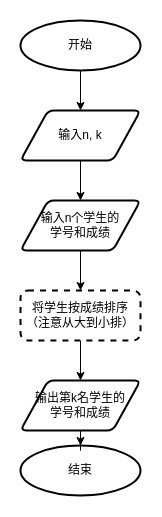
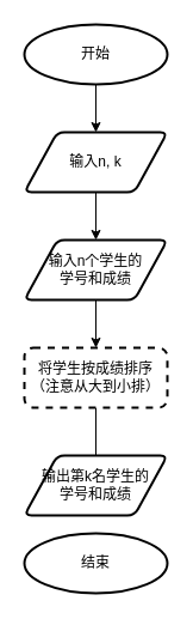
  <mxCell id="0" />
  <mxCell id="1" parent="0" />
  <mxCell id="2" value="" style="edgeStyle=orthogonalEdgeStyle;rounded=0;orthogonalLoop=1;jettySize=auto;html=1;" edge="1" parent="1" source="3" target="6"><mxGeometry relative="1" as="geometry" /></mxCell>
  <mxCell id="3" value="开始" style="strokeWidth=2;html=1;shape=mxgraph.flowchart.start_1;whiteSpace=wrap;" vertex="1" parent="1"><mxGeometry x="20" y="20" width="120" height="50" as="geometry" /></mxCell>
  <mxCell id="4" value="结束" style="strokeWidth=2;html=1;shape=mxgraph.flowchart.start_1;whiteSpace=wrap;" vertex="1" parent="1"><mxGeometry x="20" y="445" width="120" height="50" as="geometry" /></mxCell>
  <mxCell id="5" value="" style="edgeStyle=orthogonalEdgeStyle;rounded=0;orthogonalLoop=1;jettySize=auto;html=1;" edge="1" parent="1" source="6" target="8"><mxGeometry relative="1" as="geometry" /></mxCell>
  <mxCell id="6" value="输入n, k&lt;span style=&quot;color: rgba(0 , 0 , 0 , 0) ; font-family: monospace ; font-size: 0px&quot;&gt;%3CmxGraphModel%3E%3Croot%3E%3CmxCell%20id%3D%220%22%2F%3E%3CmxCell%20id%3D%221%22%20parent%3D%220%22%2F%3E%3CmxCell%20id%3D%222%22%20value%3D%22%E5%BC%80%E5%A7%8B%22%20style%3D%22strokeWidth%3D2%3Bhtml%3D1%3Bshape%3Dmxgraph.flowchart.start_1%3BwhiteSpace%3Dwrap%3B%22%20vertex%3D%221%22%20parent%3D%221%22%3E%3CmxGeometry%20x%3D%22200%22%20y%3D%2240%22%20width%3D%22120%22%20height%3D%2250%22%20as%3D%22geometry%22%2F%3E%3C%2FmxCell%3E%3C%2Froot%3E%3C%2FmxGraphModel%3E&lt;/span&gt;" style="shape=parallelogram;html=1;strokeWidth=2;perimeter=parallelogramPerimeter;whiteSpace=wrap;rounded=1;arcSize=12;size=0.23;" vertex="1" parent="1"><mxGeometry x="20" y="110" width="120" height="50" as="geometry" /></mxCell>
  <mxCell id="7" value="" style="edgeStyle=orthogonalEdgeStyle;rounded=0;orthogonalLoop=1;jettySize=auto;html=1;" edge="1" parent="1" source="8" target="10"><mxGeometry relative="1" as="geometry" /></mxCell>
  <mxCell id="8" value="输入n个学生的&lt;br&gt;学号和成绩&lt;span style=&quot;color: rgba(0 , 0 , 0 , 0) ; font-family: monospace ; font-size: 0px&quot;&gt;%3CmxGraphModel%3E%3Croot%3E%3CmxCell%20id%3D%220%22%2F%3E%3CmxCell%20id%3D%221%22%20parent%3D%220%22%2F%3E%3CmxCell%20id%3D%222%22%20value%3D%22%E5%BC%80%E5%A7%8B%22%20style%3D%22strokeWidth%3D2%3Bhtml%3D1%3Bshape%3Dmxgraph.flowchart.start_1%3BwhiteSpace%3Dwrap%3B%22%20vertex%3D%221%22%20parent%3D%221%22%3E%3CmxGeometry%20x%3D%22200%22%20y%3D%2240%22%20width%3D%22120%22%20height%3D%2250%22%20as%3D%22geometry%22%2F%3E%3C%2FmxCell%3E%3C%2Froot%3E%3C%2FmxGraphModel%3E&lt;/span&gt;" style="shape=parallelogram;html=1;strokeWidth=2;perimeter=parallelogramPerimeter;whiteSpace=wrap;rounded=1;arcSize=12;size=0.23;" vertex="1" parent="1"><mxGeometry x="20" y="200" width="120" height="50" as="geometry" /></mxCell>
- <mxCell id="9" value="" style="edgeStyle=orthogonalEdgeStyle;rounded=0;orthogonalLoop=1;jettySize=auto;html=1;" edge="1" parent="1" source="10" target="12"><mxGeometry relative="1" as="geometry" /></mxCell>
+ <mxCell id="9" value="" style="edgeStyle=orthogonalEdgeStyle;rounded=0;orthogonalLoop=1;jettySize=auto;html=1;endArrow=none;" edge="1" parent="1" source="10" target="12"><mxGeometry relative="1" as="geometry" /></mxCell>
  <mxCell id="10" value="将学生按成绩排序&lt;br&gt;（注意从大到小排）" style="rounded=1;whiteSpace=wrap;html=1;strokeWidth=2;dashed=1;" vertex="1" parent="1"><mxGeometry x="20" y="290" width="120" height="50" as="geometry" /></mxCell>
- <mxCell id="11" value="" style="edgeStyle=orthogonalEdgeStyle;rounded=0;orthogonalLoop=1;jettySize=auto;html=1;" edge="1" parent="1" source="12" target="4"><mxGeometry relative="1" as="geometry" /></mxCell>
  <mxCell id="12" value="输出第k名学生的&lt;br&gt;学号和成绩" style="shape=parallelogram;html=1;strokeWidth=2;perimeter=parallelogramPerimeter;whiteSpace=wrap;rounded=1;arcSize=12;size=0.23;" vertex="1" parent="1"><mxGeometry x="20" y="380" width="120" height="50" as="geometry" /></mxCell>
